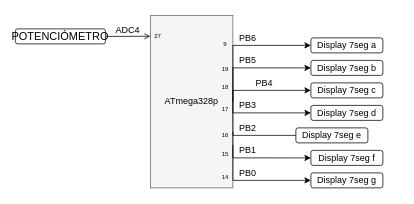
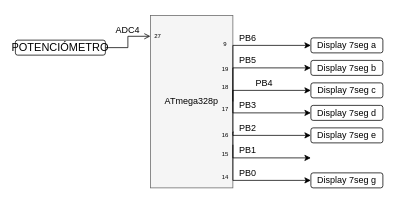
  <mxCell id="0" />
  <mxCell id="1" parent="0" />
  <mxCell id="2" value="" style="group" parent="1" vertex="1" connectable="0"><mxGeometry x="200" y="20" width="330" height="230" as="geometry" /></mxCell>
  <mxCell id="3" value="Display 7seg a" style="rounded=1;whiteSpace=wrap;html=1;" parent="2" vertex="1"><mxGeometry x="214" y="30" width="96" height="20" as="geometry" /></mxCell>
  <mxCell id="4" value="" style="group" parent="2" vertex="1" connectable="0"><mxGeometry width="110" height="230" as="geometry" /></mxCell>
  <mxCell id="5" value="" style="rounded=0;whiteSpace=wrap;html=1;fillColor=#f5f5f5;strokeColor=#666666;fontColor=#333333;" parent="4" vertex="1"><mxGeometry width="110.0" height="230" as="geometry" /></mxCell>
  <mxCell id="6" value="ATmega328p" style="text;html=1;strokeColor=none;fillColor=none;align=center;verticalAlign=middle;whiteSpace=wrap;rounded=0;" parent="4" vertex="1"><mxGeometry x="9.167" y="97.147" width="91.667" height="32.857" as="geometry" /></mxCell>
  <mxCell id="7" value="9" style="text;html=1;strokeColor=none;fillColor=none;align=center;verticalAlign=middle;whiteSpace=wrap;rounded=0;fontSize=8;" parent="4" vertex="1"><mxGeometry x="90" y="32.86" width="20" height="10" as="geometry" /></mxCell>
  <mxCell id="8" value="19" style="text;html=1;strokeColor=none;fillColor=none;align=center;verticalAlign=middle;whiteSpace=wrap;rounded=0;fontSize=8;" parent="4" vertex="1"><mxGeometry x="90" y="65.71" width="20" height="10" as="geometry" /></mxCell>
  <mxCell id="9" value="18" style="text;html=1;strokeColor=none;fillColor=none;align=center;verticalAlign=middle;whiteSpace=wrap;rounded=0;fontSize=8;" parent="4" vertex="1"><mxGeometry x="90" y="90" width="20" height="10" as="geometry" /></mxCell>
  <mxCell id="10" value="17" style="text;html=1;strokeColor=none;fillColor=none;align=center;verticalAlign=middle;whiteSpace=wrap;rounded=0;fontSize=8;" parent="4" vertex="1"><mxGeometry x="90" y="120" width="20" height="10" as="geometry" /></mxCell>
  <mxCell id="11" value="16" style="text;html=1;strokeColor=none;fillColor=none;align=center;verticalAlign=middle;whiteSpace=wrap;rounded=0;fontSize=8;" parent="4" vertex="1"><mxGeometry x="90" y="154.29" width="20" height="10" as="geometry" /></mxCell>
  <mxCell id="12" value="15" style="text;html=1;strokeColor=none;fillColor=none;align=center;verticalAlign=middle;whiteSpace=wrap;rounded=0;fontSize=8;" parent="4" vertex="1"><mxGeometry x="90" y="180" width="20" height="10" as="geometry" /></mxCell>
  <mxCell id="13" value="14" style="text;html=1;strokeColor=none;fillColor=none;align=center;verticalAlign=middle;whiteSpace=wrap;rounded=0;fontSize=8;" parent="4" vertex="1"><mxGeometry x="90" y="210" width="20" height="10" as="geometry" /></mxCell>
  <mxCell id="14" value="27" style="text;html=1;strokeColor=none;fillColor=none;align=center;verticalAlign=middle;whiteSpace=wrap;rounded=0;fontSize=8;" parent="4" vertex="1"><mxGeometry x="1.599e-14" y="22.86" width="20" height="10" as="geometry" /></mxCell>
  <mxCell id="15" style="edgeStyle=orthogonalEdgeStyle;rounded=0;orthogonalLoop=1;jettySize=auto;html=1;exitX=1;exitY=0.5;exitDx=0;exitDy=0;entryX=0;entryY=0.5;entryDx=0;entryDy=0;" parent="2" source="5" target="3" edge="1"><mxGeometry relative="1" as="geometry"><Array as="points"><mxPoint x="110" y="40" /></Array></mxGeometry></mxCell>
  <mxCell id="16" style="edgeStyle=orthogonalEdgeStyle;rounded=0;orthogonalLoop=1;jettySize=auto;html=1;exitX=1;exitY=0.5;exitDx=0;exitDy=0;" parent="2" source="5" edge="1"><mxGeometry relative="1" as="geometry"><Array as="points"><mxPoint x="110" y="70" /></Array><mxPoint x="214" y="70.029" as="targetPoint" /></mxGeometry></mxCell>
  <mxCell id="17" style="edgeStyle=orthogonalEdgeStyle;rounded=0;orthogonalLoop=1;jettySize=auto;html=1;exitX=1;exitY=0.5;exitDx=0;exitDy=0;entryX=0;entryY=0.5;entryDx=0;entryDy=0;" parent="2" source="5" edge="1"><mxGeometry relative="1" as="geometry"><Array as="points"><mxPoint x="110" y="100" /></Array><mxPoint x="214" y="100" as="targetPoint" /></mxGeometry></mxCell>
  <mxCell id="18" style="edgeStyle=orthogonalEdgeStyle;rounded=0;orthogonalLoop=1;jettySize=auto;html=1;exitX=1;exitY=0.5;exitDx=0;exitDy=0;entryX=0;entryY=0.5;entryDx=0;entryDy=0;" parent="2" source="5" edge="1"><mxGeometry relative="1" as="geometry"><Array as="points"><mxPoint x="110" y="130" /></Array><mxPoint x="214" y="130" as="targetPoint" /></mxGeometry></mxCell>
  <mxCell id="19" style="edgeStyle=orthogonalEdgeStyle;rounded=0;orthogonalLoop=1;jettySize=auto;html=1;exitX=1.01;exitY=0.676;exitDx=0;exitDy=0;entryX=0;entryY=0.5;entryDx=0;entryDy=0;exitPerimeter=0;" parent="2" source="5" edge="1"><mxGeometry relative="1" as="geometry"><Array as="points"><mxPoint x="110" y="156" /><mxPoint x="110" y="160" /></Array><mxPoint x="214" y="160" as="targetPoint" /></mxGeometry></mxCell>
  <mxCell id="20" style="edgeStyle=orthogonalEdgeStyle;rounded=0;orthogonalLoop=1;jettySize=auto;html=1;exitX=1;exitY=0.75;exitDx=0;exitDy=0;" parent="2" source="5" edge="1"><mxGeometry relative="1" as="geometry"><Array as="points"><mxPoint x="110" y="190" /></Array><mxPoint x="214" y="190.029" as="targetPoint" /></mxGeometry></mxCell>
  <mxCell id="21" style="edgeStyle=orthogonalEdgeStyle;rounded=0;orthogonalLoop=1;jettySize=auto;html=1;exitX=1;exitY=0.5;exitDx=0;exitDy=0;entryX=0;entryY=0.5;entryDx=0;entryDy=0;" parent="2" source="5" edge="1"><mxGeometry relative="1" as="geometry"><Array as="points"><mxPoint x="110" y="220" /></Array><mxPoint x="214" y="220" as="targetPoint" /></mxGeometry></mxCell>
  <mxCell id="22" value="PB4" style="text;html=1;strokeColor=none;fillColor=none;align=center;verticalAlign=middle;whiteSpace=wrap;rounded=0;" parent="2" vertex="1"><mxGeometry x="132" y="80" width="40" height="20" as="geometry" /></mxCell>
  <mxCell id="23" value="PB3" style="text;html=1;strokeColor=none;fillColor=none;align=center;verticalAlign=middle;whiteSpace=wrap;rounded=0;" parent="2" vertex="1"><mxGeometry x="110" y="110" width="40" height="20" as="geometry" /></mxCell>
  <mxCell id="24" value="PB2" style="text;html=1;strokeColor=none;fillColor=none;align=center;verticalAlign=middle;whiteSpace=wrap;rounded=0;" parent="2" vertex="1"><mxGeometry x="110" y="140" width="40" height="20" as="geometry" /></mxCell>
  <mxCell id="25" value="PB1" style="text;html=1;strokeColor=none;fillColor=none;align=center;verticalAlign=middle;whiteSpace=wrap;rounded=0;" parent="2" vertex="1"><mxGeometry x="110" y="170" width="40" height="20" as="geometry" /></mxCell>
  <mxCell id="26" value="PB0" style="text;html=1;strokeColor=none;fillColor=none;align=center;verticalAlign=middle;whiteSpace=wrap;rounded=0;" parent="2" vertex="1"><mxGeometry x="110" y="200" width="40" height="20" as="geometry" /></mxCell>
  <mxCell id="27" value="PB5" style="text;html=1;strokeColor=none;fillColor=none;align=center;verticalAlign=middle;whiteSpace=wrap;rounded=0;" parent="2" vertex="1"><mxGeometry x="110" y="50" width="40" height="20" as="geometry" /></mxCell>
  <mxCell id="28" value="PB6" style="text;html=1;strokeColor=none;fillColor=none;align=center;verticalAlign=middle;whiteSpace=wrap;rounded=0;" parent="2" vertex="1"><mxGeometry x="110" y="20" width="40" height="20" as="geometry" /></mxCell>
  <mxCell id="29" value="Display 7seg b" style="rounded=1;whiteSpace=wrap;html=1;" parent="2" vertex="1"><mxGeometry x="214" y="60" width="96" height="20" as="geometry" /></mxCell>
  <mxCell id="30" value="Display 7seg c" style="rounded=1;whiteSpace=wrap;html=1;" parent="2" vertex="1"><mxGeometry x="214" y="90" width="96" height="20" as="geometry" /></mxCell>
  <mxCell id="31" value="Display 7seg d" style="rounded=1;whiteSpace=wrap;html=1;" parent="2" vertex="1"><mxGeometry x="214" y="120" width="96" height="20" as="geometry" /></mxCell>
- <mxCell id="32" value="Display 7seg e" style="rounded=1;whiteSpace=wrap;html=1;" parent="2" vertex="1"><mxGeometry x="194" y="150" width="96" height="20" as="geometry" /></mxCell>
- <mxCell id="33" value="Display 7seg f" style="rounded=1;whiteSpace=wrap;html=1;" parent="2" vertex="1"><mxGeometry x="214" y="180" width="96" height="20" as="geometry" /></mxCell>
+ <mxCell id="32" value="Display 7seg e" style="rounded=1;whiteSpace=wrap;html=1;" parent="2" vertex="1"><mxGeometry x="214" y="150" width="96" height="20" as="geometry" /></mxCell>
  <mxCell id="34" style="edgeStyle=orthogonalEdgeStyle;rounded=0;orthogonalLoop=1;jettySize=auto;html=1;exitX=1;exitY=0.5;exitDx=0;exitDy=0;entryX=0;entryY=0.5;entryDx=0;entryDy=0;endArrow=open;" parent="1" source="35" target="14" edge="1"><mxGeometry relative="1" as="geometry" /></mxCell>
- <mxCell id="35" value="&lt;span style=&quot;font-size: 11.0pt ; line-height: 107% ; font-family: &amp;#34;calibri&amp;#34; , sans-serif&quot;&gt;POTENCIÓMETRO&lt;/span&gt;" style="rounded=1;whiteSpace=wrap;html=1;" parent="1" vertex="1"><mxGeometry x="20" y="38" width="120" height="20" as="geometry" /></mxCell>
+ <mxCell id="35" value="&lt;span style=&quot;font-size: 11.0pt ; line-height: 107% ; font-family: &amp;#34;calibri&amp;#34; , sans-serif&quot;&gt;POTENCIÓMETRO&lt;/span&gt;" style="rounded=1;whiteSpace=wrap;html=1;" parent="1" vertex="1"><mxGeometry x="20" y="53" width="120" height="20" as="geometry" /></mxCell>
  <mxCell id="36" value="ADC4" style="text;html=1;strokeColor=none;fillColor=none;align=center;verticalAlign=middle;whiteSpace=wrap;rounded=0;" parent="1" vertex="1"><mxGeometry x="150" y="30" width="40" height="20" as="geometry" /></mxCell>
  <mxCell id="37" value="Display 7seg g" style="rounded=1;whiteSpace=wrap;html=1;" parent="1" vertex="1"><mxGeometry x="414" y="230" width="96" height="20" as="geometry" /></mxCell>
